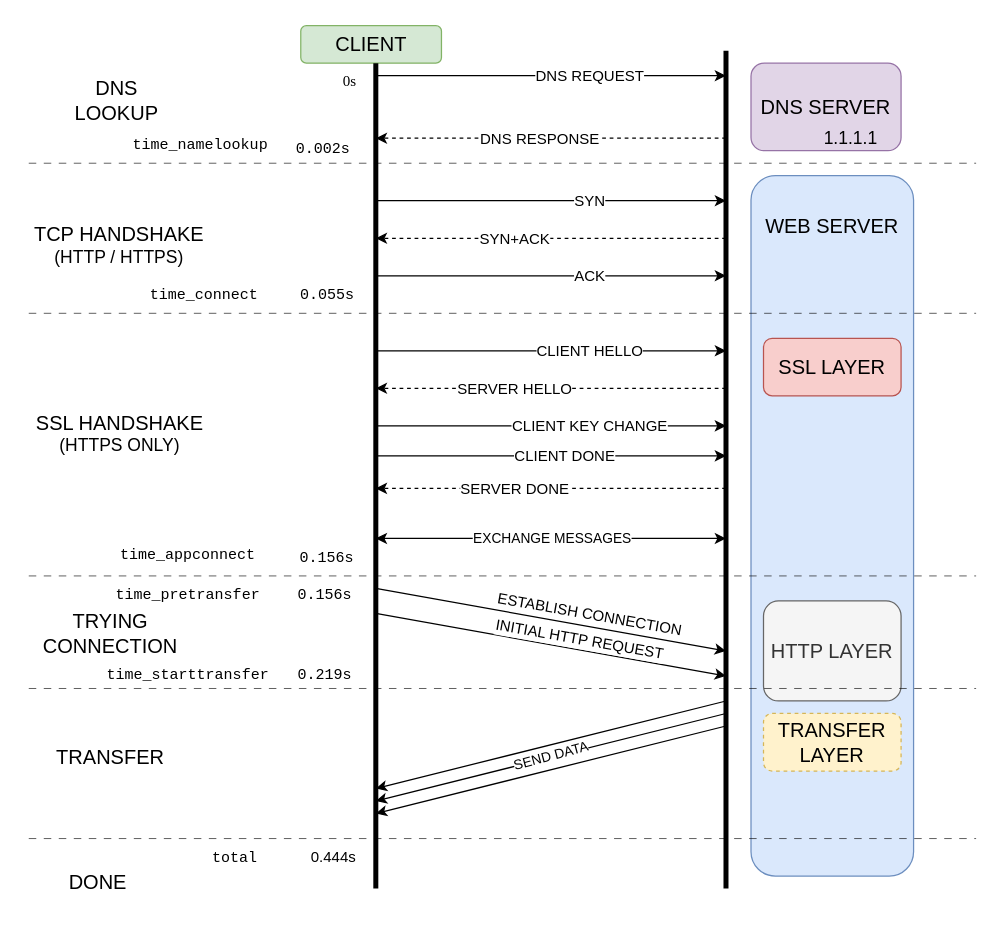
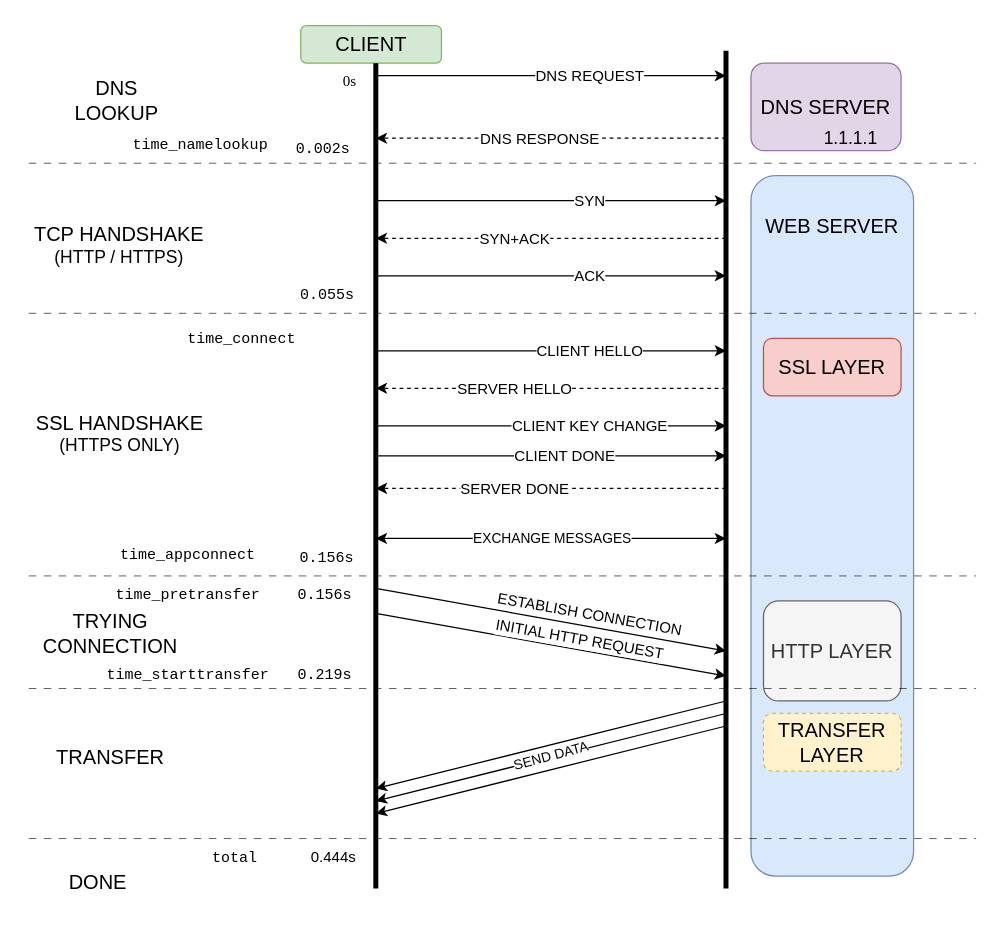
  <mxCell id="0" />
  <mxCell id="1" parent="0" />
  <mxCell id="2" value="&lt;font style=&quot;font-size: 16px;&quot;&gt;CLIENT&lt;/font&gt;" style="rounded=1;whiteSpace=wrap;html=1;fillColor=#d5e8d4;strokeColor=#82b366;" parent="1" vertex="1"><mxGeometry x="240" y="20" width="112.5" height="30" as="geometry" /></mxCell>
  <mxCell id="3" value="&lt;font style=&quot;font-size: 16px;&quot;&gt;DNS SERVER&lt;/font&gt;" style="rounded=1;whiteSpace=wrap;html=1;fillColor=#e1d5e7;strokeColor=#9673a6;" parent="1" vertex="1"><mxGeometry x="600" y="50" width="120" height="70" as="geometry" /></mxCell>
  <mxCell id="4" value="" style="rounded=1;whiteSpace=wrap;html=1;fillColor=#dae8fc;strokeColor=#6c8ebf;" parent="1" vertex="1"><mxGeometry x="600" y="140" width="130" height="560" as="geometry" /></mxCell>
  <mxCell id="5" value="&lt;font style=&quot;font-size: 16px;&quot;&gt;WEB SERVER&lt;/font&gt;" style="text;html=1;strokeColor=none;fillColor=none;align=center;verticalAlign=middle;whiteSpace=wrap;rounded=0;" parent="1" vertex="1"><mxGeometry x="610" y="160" width="110" height="40" as="geometry" /></mxCell>
  <mxCell id="6" value="" style="endArrow=none;html=1;rounded=0;strokeWidth=4;" parent="1" edge="1"><mxGeometry width="50" height="50" relative="1" as="geometry"><mxPoint x="580" y="710" as="sourcePoint" /><mxPoint x="580" y="40" as="targetPoint" /></mxGeometry></mxCell>
  <mxCell id="7" value="&lt;font style=&quot;font-size: 14px;&quot;&gt;1.1.1.1&lt;/font&gt;" style="text;html=1;strokeColor=none;fillColor=none;align=center;verticalAlign=middle;whiteSpace=wrap;rounded=0;" parent="1" vertex="1"><mxGeometry x="650" y="100" width="60" height="20" as="geometry" /></mxCell>
  <mxCell id="8" value="&lt;font style=&quot;font-size: 16px;&quot;&gt;SSL LAYER&lt;/font&gt;" style="rounded=1;whiteSpace=wrap;html=1;fillColor=#f8cecc;strokeColor=#b85450;" parent="1" vertex="1"><mxGeometry x="610" y="270" width="110" height="46" as="geometry" /></mxCell>
  <mxCell id="9" value="&lt;font style=&quot;font-size: 16px;&quot;&gt;HTTP LAYER&lt;/font&gt;" style="rounded=1;whiteSpace=wrap;html=1;fillColor=#f5f5f5;strokeColor=#666666;fontColor=#333333;" parent="1" vertex="1"><mxGeometry x="610" y="480" width="110" height="80" as="geometry" /></mxCell>
  <mxCell id="10" value="&lt;font style=&quot;font-size: 16px;&quot;&gt;TRANSFER&lt;br&gt;LAYER&lt;br&gt;&lt;/font&gt;" style="rounded=1;whiteSpace=wrap;html=1;fillColor=#fff2cc;strokeColor=#d6b656;dashed=1;" parent="1" vertex="1"><mxGeometry x="610" y="570" width="110" height="46" as="geometry" /></mxCell>
  <mxCell id="11" value="" style="endArrow=classic;html=1;rounded=0;" parent="1" edge="1"><mxGeometry width="50" height="50" relative="1" as="geometry"><mxPoint x="300" y="60" as="sourcePoint" /><mxPoint x="580" y="60" as="targetPoint" /></mxGeometry></mxCell>
  <mxCell id="12" value="&lt;font style=&quot;font-size: 12px;&quot;&gt;DNS REQUEST&lt;/font&gt;" style="edgeLabel;html=1;align=center;verticalAlign=middle;resizable=0;points=[];" parent="11" vertex="1" connectable="0"><mxGeometry x="0.2" relative="1" as="geometry"><mxPoint x="2" as="offset" /></mxGeometry></mxCell>
  <mxCell id="13" value="" style="endArrow=none;html=1;rounded=0;strokeWidth=4;" parent="1" edge="1"><mxGeometry width="50" height="50" relative="1" as="geometry"><mxPoint x="300" y="710" as="sourcePoint" /><mxPoint x="300" y="50" as="targetPoint" /></mxGeometry></mxCell>
  <mxCell id="14" value="" style="endArrow=classic;html=1;rounded=0;dashed=1;strokeWidth=1;" parent="1" edge="1"><mxGeometry width="50" height="50" relative="1" as="geometry"><mxPoint x="580" y="110" as="sourcePoint" /><mxPoint x="300" y="110" as="targetPoint" /></mxGeometry></mxCell>
  <mxCell id="15" value="&lt;font style=&quot;font-size: 12px;&quot;&gt;DNS RESPONSE&lt;/font&gt;" style="edgeLabel;html=1;align=center;verticalAlign=middle;resizable=0;points=[];" parent="14" vertex="1" connectable="0"><mxGeometry x="0.129" y="-1" relative="1" as="geometry"><mxPoint x="8" y="1" as="offset" /></mxGeometry></mxCell>
  <mxCell id="16" value="" style="endArrow=classic;html=1;rounded=0;" parent="1" edge="1"><mxGeometry width="50" height="50" relative="1" as="geometry"><mxPoint x="300" y="160" as="sourcePoint" /><mxPoint x="580" y="160" as="targetPoint" /></mxGeometry></mxCell>
  <mxCell id="17" value="&lt;font style=&quot;font-size: 12px;&quot;&gt;SYN&lt;/font&gt;" style="edgeLabel;html=1;align=center;verticalAlign=middle;resizable=0;points=[];" parent="16" vertex="1" connectable="0"><mxGeometry x="0.2" relative="1" as="geometry"><mxPoint x="2" as="offset" /></mxGeometry></mxCell>
  <mxCell id="18" value="" style="endArrow=classic;html=1;rounded=0;dashed=1;strokeWidth=1;" parent="1" edge="1"><mxGeometry width="50" height="50" relative="1" as="geometry"><mxPoint x="580" y="190" as="sourcePoint" /><mxPoint x="300" y="190" as="targetPoint" /></mxGeometry></mxCell>
  <mxCell id="19" value="&lt;font style=&quot;font-size: 12px;&quot;&gt;SYN+ACK&lt;/font&gt;" style="edgeLabel;html=1;align=center;verticalAlign=middle;resizable=0;points=[];" parent="18" vertex="1" connectable="0"><mxGeometry x="0.129" y="-1" relative="1" as="geometry"><mxPoint x="-12" y="1" as="offset" /></mxGeometry></mxCell>
  <mxCell id="20" value="" style="endArrow=classic;html=1;rounded=0;" parent="1" edge="1"><mxGeometry width="50" height="50" relative="1" as="geometry"><mxPoint x="300" y="220" as="sourcePoint" /><mxPoint x="580" y="220" as="targetPoint" /></mxGeometry></mxCell>
  <mxCell id="21" value="&lt;span style=&quot;font-size: 12px;&quot;&gt;ACK&lt;/span&gt;" style="edgeLabel;html=1;align=center;verticalAlign=middle;resizable=0;points=[];" parent="20" vertex="1" connectable="0"><mxGeometry x="0.2" relative="1" as="geometry"><mxPoint x="2" as="offset" /></mxGeometry></mxCell>
  <mxCell id="22" value="" style="endArrow=none;dashed=1;html=1;rounded=0;dashPattern=12 12;strokeWidth=0.5;" parent="1" edge="1"><mxGeometry width="50" height="50" relative="1" as="geometry"><mxPoint x="22.5" y="250" as="sourcePoint" /><mxPoint x="780" y="250" as="targetPoint" /></mxGeometry></mxCell>
  <mxCell id="23" value="" style="endArrow=none;dashed=1;html=1;rounded=0;dashPattern=12 12;strokeWidth=0.5;" parent="1" edge="1"><mxGeometry width="50" height="50" relative="1" as="geometry"><mxPoint x="22.5" y="130" as="sourcePoint" /><mxPoint x="780" y="130" as="targetPoint" /></mxGeometry></mxCell>
  <mxCell id="24" value="" style="endArrow=classic;html=1;rounded=0;" parent="1" edge="1"><mxGeometry width="50" height="50" relative="1" as="geometry"><mxPoint x="300" y="280" as="sourcePoint" /><mxPoint x="580" y="280" as="targetPoint" /></mxGeometry></mxCell>
  <mxCell id="25" value="&lt;span style=&quot;font-size: 12px;&quot;&gt;CLIENT HELLO&lt;/span&gt;" style="edgeLabel;html=1;align=center;verticalAlign=middle;resizable=0;points=[];" parent="24" vertex="1" connectable="0"><mxGeometry x="0.2" relative="1" as="geometry"><mxPoint x="2" as="offset" /></mxGeometry></mxCell>
  <mxCell id="26" value="" style="endArrow=classic;html=1;rounded=0;dashed=1;strokeWidth=1;" parent="1" edge="1"><mxGeometry width="50" height="50" relative="1" as="geometry"><mxPoint x="580" y="310" as="sourcePoint" /><mxPoint x="300" y="310" as="targetPoint" /></mxGeometry></mxCell>
  <mxCell id="27" value="&lt;font style=&quot;font-size: 12px;&quot;&gt;SERVER HELLO&lt;/font&gt;" style="edgeLabel;html=1;align=center;verticalAlign=middle;resizable=0;points=[];" parent="26" vertex="1" connectable="0"><mxGeometry x="0.129" y="-1" relative="1" as="geometry"><mxPoint x="-12" y="1" as="offset" /></mxGeometry></mxCell>
  <mxCell id="28" value="" style="endArrow=classic;html=1;rounded=0;" parent="1" edge="1"><mxGeometry width="50" height="50" relative="1" as="geometry"><mxPoint x="300" y="340" as="sourcePoint" /><mxPoint x="580" y="340" as="targetPoint" /></mxGeometry></mxCell>
  <mxCell id="29" value="&lt;span style=&quot;font-size: 12px;&quot;&gt;CLIENT KEY CHANGE&lt;/span&gt;" style="edgeLabel;html=1;align=center;verticalAlign=middle;resizable=0;points=[];" parent="28" vertex="1" connectable="0"><mxGeometry x="0.2" relative="1" as="geometry"><mxPoint x="2" as="offset" /></mxGeometry></mxCell>
  <mxCell id="30" value="" style="endArrow=classic;html=1;rounded=0;" parent="1" edge="1"><mxGeometry width="50" height="50" relative="1" as="geometry"><mxPoint x="300" y="364" as="sourcePoint" /><mxPoint x="580" y="364" as="targetPoint" /></mxGeometry></mxCell>
  <mxCell id="31" value="&lt;span style=&quot;font-size: 12px;&quot;&gt;CLIENT DONE&lt;/span&gt;" style="edgeLabel;html=1;align=center;verticalAlign=middle;resizable=0;points=[];" parent="30" vertex="1" connectable="0"><mxGeometry x="0.2" relative="1" as="geometry"><mxPoint x="-18" as="offset" /></mxGeometry></mxCell>
  <mxCell id="32" value="" style="endArrow=classic;html=1;rounded=0;dashed=1;strokeWidth=1;" parent="1" edge="1"><mxGeometry width="50" height="50" relative="1" as="geometry"><mxPoint x="580" y="390" as="sourcePoint" /><mxPoint x="300" y="390" as="targetPoint" /></mxGeometry></mxCell>
  <mxCell id="33" value="&lt;font style=&quot;font-size: 12px;&quot;&gt;SERVER DONE&lt;/font&gt;" style="edgeLabel;html=1;align=center;verticalAlign=middle;resizable=0;points=[];" parent="32" vertex="1" connectable="0"><mxGeometry x="0.129" y="-1" relative="1" as="geometry"><mxPoint x="-12" y="1" as="offset" /></mxGeometry></mxCell>
  <mxCell id="34" value="" style="endArrow=classic;startArrow=classic;html=1;rounded=0;" parent="1" edge="1"><mxGeometry width="50" height="50" relative="1" as="geometry"><mxPoint x="300" y="430" as="sourcePoint" /><mxPoint x="580" y="430" as="targetPoint" /></mxGeometry></mxCell>
  <mxCell id="35" value="EXCHANGE MESSAGES" style="edgeLabel;html=1;align=center;verticalAlign=middle;resizable=0;points=[];" parent="34" vertex="1" connectable="0"><mxGeometry x="-0.171" y="1" relative="1" as="geometry"><mxPoint x="24" as="offset" /></mxGeometry></mxCell>
  <mxCell id="36" value="" style="endArrow=none;dashed=1;html=1;rounded=0;dashPattern=12 12;strokeWidth=0.5;" parent="1" edge="1"><mxGeometry width="50" height="50" relative="1" as="geometry"><mxPoint x="22.5" y="460" as="sourcePoint" /><mxPoint x="780" y="460" as="targetPoint" /></mxGeometry></mxCell>
  <mxCell id="37" value="" style="endArrow=classic;html=1;rounded=0;" parent="1" edge="1"><mxGeometry width="50" height="50" relative="1" as="geometry"><mxPoint x="300" y="470" as="sourcePoint" /><mxPoint x="580" y="520" as="targetPoint" /></mxGeometry></mxCell>
  <mxCell id="38" value="&lt;span style=&quot;font-size: 12px;&quot;&gt;ESTABLISH CONNECTION&lt;/span&gt;" style="edgeLabel;html=1;align=center;verticalAlign=middle;resizable=0;points=[];rotation=10;" parent="37" vertex="1" connectable="0"><mxGeometry x="0.2" relative="1" as="geometry"><mxPoint x="2" y="-10" as="offset" /></mxGeometry></mxCell>
  <mxCell id="39" value="" style="endArrow=classic;html=1;rounded=0;" parent="1" edge="1"><mxGeometry width="50" height="50" relative="1" as="geometry"><mxPoint x="300" y="490" as="sourcePoint" /><mxPoint x="580" y="540" as="targetPoint" /></mxGeometry></mxCell>
  <mxCell id="40" value="&lt;span style=&quot;font-size: 12px;&quot;&gt;INITIAL HTTP REQUEST&lt;/span&gt;" style="edgeLabel;html=1;align=center;verticalAlign=middle;resizable=0;points=[];rotation=10;" parent="39" vertex="1" connectable="0"><mxGeometry x="0.2" relative="1" as="geometry"><mxPoint x="-6" y="-10" as="offset" /></mxGeometry></mxCell>
  <mxCell id="41" value="" style="endArrow=classic;html=1;rounded=0;" parent="1" edge="1"><mxGeometry width="50" height="50" relative="1" as="geometry"><mxPoint x="580" y="560" as="sourcePoint" /><mxPoint x="300" y="630" as="targetPoint" /></mxGeometry></mxCell>
  <mxCell id="42" value="" style="endArrow=classic;html=1;rounded=0;" parent="1" edge="1"><mxGeometry width="50" height="50" relative="1" as="geometry"><mxPoint x="580" y="570" as="sourcePoint" /><mxPoint x="300" y="640" as="targetPoint" /></mxGeometry></mxCell>
  <mxCell id="43" value="SEND DATA" style="edgeLabel;html=1;align=center;verticalAlign=middle;resizable=0;points=[];rotation=-15;" parent="42" vertex="1" connectable="0"><mxGeometry x="0.079" y="-4" relative="1" as="geometry"><mxPoint x="12" as="offset" /></mxGeometry></mxCell>
  <mxCell id="44" value="" style="endArrow=classic;html=1;rounded=0;" parent="1" edge="1"><mxGeometry width="50" height="50" relative="1" as="geometry"><mxPoint x="580" y="580" as="sourcePoint" /><mxPoint x="300" y="650" as="targetPoint" /></mxGeometry></mxCell>
  <mxCell id="45" value="" style="endArrow=none;dashed=1;html=1;rounded=0;dashPattern=12 12;strokeWidth=0.5;" parent="1" edge="1"><mxGeometry width="50" height="50" relative="1" as="geometry"><mxPoint x="22.5" y="550" as="sourcePoint" /><mxPoint x="780" y="550" as="targetPoint" /></mxGeometry></mxCell>
  <mxCell id="46" value="" style="endArrow=none;dashed=1;html=1;rounded=0;dashPattern=12 12;strokeWidth=0.5;" parent="1" edge="1"><mxGeometry width="50" height="50" relative="1" as="geometry"><mxPoint x="22.5" y="670" as="sourcePoint" /><mxPoint x="780" y="670" as="targetPoint" /></mxGeometry></mxCell>
  <mxCell id="47" value="&lt;font style=&quot;font-size: 16px;&quot;&gt;DNS LOOKUP&lt;/font&gt;" style="text;html=1;strokeColor=none;fillColor=none;align=center;verticalAlign=middle;whiteSpace=wrap;rounded=0;" parent="1" vertex="1"><mxGeometry x="52.5" y="60" width="80" height="40" as="geometry" /></mxCell>
  <mxCell id="48" value="&lt;font style=&quot;&quot;&gt;&lt;span style=&quot;font-size: 16px;&quot;&gt;TCP HANDSHAKE&lt;/span&gt;&lt;br&gt;&lt;font style=&quot;font-size: 14px;&quot;&gt;(HTTP / HTTPS)&lt;/font&gt;&lt;br&gt;&lt;/font&gt;" style="text;html=1;strokeColor=none;fillColor=none;align=center;verticalAlign=middle;whiteSpace=wrap;rounded=0;" parent="1" vertex="1"><mxGeometry x="20" y="170" width="150" height="50" as="geometry" /></mxCell>
  <mxCell id="49" value="&lt;font style=&quot;font-size: 16px;&quot;&gt;DONE&lt;/font&gt;" style="text;html=1;strokeColor=none;fillColor=none;align=center;verticalAlign=middle;whiteSpace=wrap;rounded=0;" parent="1" vertex="1"><mxGeometry x="47.5" y="690" width="60" height="30" as="geometry" /></mxCell>
  <mxCell id="50" value="&lt;font style=&quot;font-size: 16px;&quot;&gt;TRANSFER&lt;/font&gt;" style="text;html=1;strokeColor=none;fillColor=none;align=center;verticalAlign=middle;whiteSpace=wrap;rounded=0;" parent="1" vertex="1"><mxGeometry x="37.5" y="590" width="100" height="30" as="geometry" /></mxCell>
  <mxCell id="51" value="&lt;font style=&quot;font-size: 16px;&quot;&gt;TRYING&lt;br&gt;CONNECTION&lt;br&gt;&lt;/font&gt;" style="text;html=1;strokeColor=none;fillColor=none;align=center;verticalAlign=middle;whiteSpace=wrap;rounded=0;" parent="1" vertex="1"><mxGeometry x="22.5" y="486" width="130" height="40" as="geometry" /></mxCell>
  <mxCell id="52" value="&lt;font style=&quot;&quot;&gt;&lt;span style=&quot;font-size: 16px;&quot;&gt;SSL HANDSHAKE&lt;/span&gt;&lt;br&gt;&lt;font style=&quot;font-size: 14px;&quot;&gt;(HTTPS ONLY)&lt;/font&gt;&lt;br&gt;&lt;/font&gt;" style="text;html=1;strokeColor=none;fillColor=none;align=center;verticalAlign=middle;whiteSpace=wrap;rounded=0;" parent="1" vertex="1"><mxGeometry x="22.5" y="328" width="145" height="36" as="geometry" /></mxCell>
  <mxCell id="53" value="&lt;font face=&quot;Courier New&quot;&gt;time_namelookup&lt;/font&gt;" style="text;html=1;strokeColor=none;fillColor=none;align=center;verticalAlign=middle;whiteSpace=wrap;rounded=0;" parent="1" vertex="1"><mxGeometry x="95" y="102.5" width="130" height="25" as="geometry" /></mxCell>
- <mxCell id="54" value="&lt;font face=&quot;Courier New&quot;&gt;time_connect&lt;/font&gt;" style="text;html=1;strokeColor=none;fillColor=none;align=center;verticalAlign=middle;whiteSpace=wrap;rounded=0;" parent="1" vertex="1"><mxGeometry x="107.5" y="222.5" width="110" height="25" as="geometry" /></mxCell>
+ <mxCell id="54" value="&lt;font face=&quot;Courier New&quot;&gt;time_connect&lt;/font&gt;" style="text;html=1;strokeColor=none;fillColor=none;align=center;verticalAlign=middle;whiteSpace=wrap;rounded=0;" parent="1" vertex="1"><mxGeometry x="137.5" y="257.5" width="110" height="25" as="geometry" /></mxCell>
  <mxCell id="55" value="&lt;font face=&quot;Courier New&quot;&gt;time_appconnect&lt;/font&gt;" style="text;html=1;strokeColor=none;fillColor=none;align=center;verticalAlign=middle;whiteSpace=wrap;rounded=0;" parent="1" vertex="1"><mxGeometry x="90" y="430" width="120" height="25" as="geometry" /></mxCell>
  <mxCell id="56" value="&lt;font face=&quot;Courier New&quot;&gt;time_pretransfer&lt;/font&gt;" style="text;html=1;strokeColor=none;fillColor=none;align=center;verticalAlign=middle;whiteSpace=wrap;rounded=0;" parent="1" vertex="1"><mxGeometry x="85" y="462.5" width="130" height="25" as="geometry" /></mxCell>
  <mxCell id="57" value="&lt;font face=&quot;Courier New&quot;&gt;time_starttransfer&lt;/font&gt;" style="text;html=1;strokeColor=none;fillColor=none;align=center;verticalAlign=middle;whiteSpace=wrap;rounded=0;" parent="1" vertex="1"><mxGeometry x="85" y="526" width="130" height="25" as="geometry" /></mxCell>
  <mxCell id="58" value="&lt;font face=&quot;Courier New&quot;&gt;total&lt;/font&gt;" style="text;html=1;strokeColor=none;fillColor=none;align=center;verticalAlign=middle;whiteSpace=wrap;rounded=0;" parent="1" vertex="1"><mxGeometry x="150" y="672.5" width="75" height="25" as="geometry" /></mxCell>
  <mxCell id="59" value="&lt;font face=&quot;Verdana&quot;&gt;0s&lt;/font&gt;" style="text;html=1;strokeColor=none;fillColor=none;align=center;verticalAlign=middle;whiteSpace=wrap;rounded=0;" parent="1" vertex="1"><mxGeometry x="262.5" y="50" width="32.5" height="30" as="geometry" /></mxCell>
  <mxCell id="60" value="&lt;font face=&quot;Courier New&quot;&gt;0.055s&lt;/font&gt;" style="text;html=1;strokeColor=none;fillColor=none;align=center;verticalAlign=middle;whiteSpace=wrap;rounded=0;" parent="1" vertex="1"><mxGeometry x="235" y="220" width="52.5" height="30" as="geometry" /></mxCell>
  <mxCell id="61" value="&lt;font face=&quot;Courier New&quot;&gt;0.156s&lt;/font&gt;" style="text;html=1;strokeColor=none;fillColor=none;align=center;verticalAlign=middle;whiteSpace=wrap;rounded=0;" parent="1" vertex="1"><mxGeometry x="227.5" y="460" width="62.5" height="30" as="geometry" /></mxCell>
  <mxCell id="62" value="&lt;font face=&quot;Courier New&quot;&gt;0.002s&lt;/font&gt;" style="text;html=1;strokeColor=none;fillColor=none;align=center;verticalAlign=middle;whiteSpace=wrap;rounded=0;" parent="1" vertex="1"><mxGeometry x="227.5" y="102.5" width="60" height="30" as="geometry" /></mxCell>
  <mxCell id="63" value="&lt;font face=&quot;Courier New&quot;&gt;0.156s&lt;/font&gt;" style="text;html=1;strokeColor=none;fillColor=none;align=center;verticalAlign=middle;whiteSpace=wrap;rounded=0;" parent="1" vertex="1"><mxGeometry x="231.25" y="430" width="60" height="30" as="geometry" /></mxCell>
  <mxCell id="64" value="&lt;font face=&quot;Courier New&quot;&gt;0.219s&lt;/font&gt;" style="text;html=1;strokeColor=none;fillColor=none;align=center;verticalAlign=middle;whiteSpace=wrap;rounded=0;" parent="1" vertex="1"><mxGeometry x="227.5" y="523.5" width="62.5" height="30" as="geometry" /></mxCell>
  <mxCell id="65" value="0.444s" style="text;html=1;strokeColor=none;fillColor=none;align=center;verticalAlign=middle;whiteSpace=wrap;rounded=0;" parent="1" vertex="1"><mxGeometry x="235" y="670" width="62.5" height="30" as="geometry" /></mxCell>
